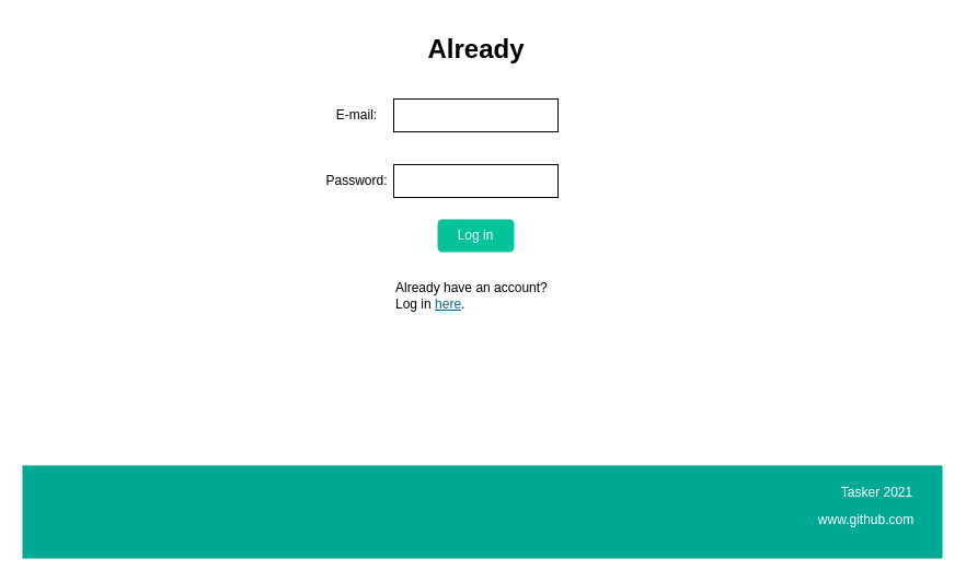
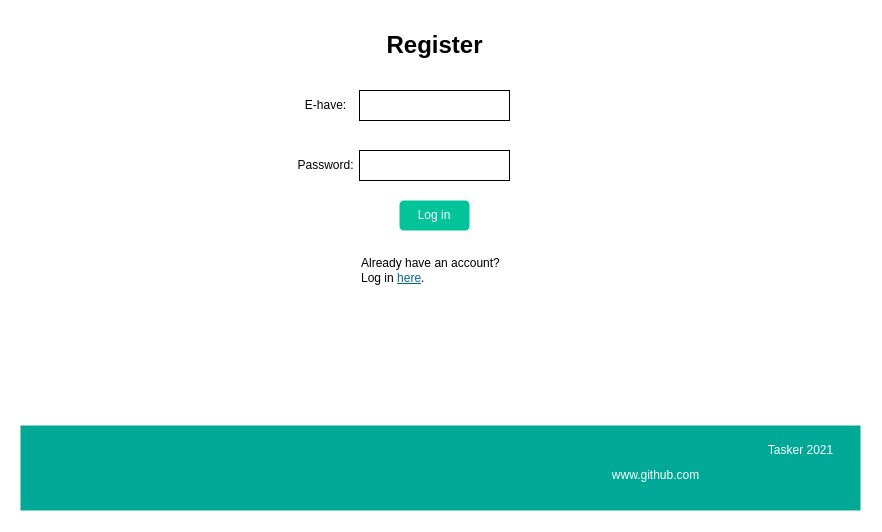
  <mxCell id="0" />
  <mxCell id="1" parent="0" />
  <mxCell id="2" value="" style="rounded=0;whiteSpace=wrap;html=1;align=left;" parent="1" vertex="1"><mxGeometry x="359" y="90" width="150" height="30" as="geometry" /></mxCell>
- <mxCell id="3" value="E-mail:" style="text;html=1;align=center;verticalAlign=middle;resizable=0;points=[];autosize=1;" parent="1" vertex="1"><mxGeometry x="300" y="95" width="50" height="20" as="geometry" /></mxCell>
- <mxCell id="4" value="&lt;h1&gt;Already&lt;/h1&gt;" style="text;html=1;align=center;verticalAlign=middle;resizable=0;points=[];autosize=1;" parent="1" vertex="1"><mxGeometry x="379" y="20" width="110" height="50" as="geometry" /></mxCell>
+ <mxCell id="3" value="E-have:" style="text;html=1;align=center;verticalAlign=middle;resizable=0;points=[];autosize=1;" parent="1" vertex="1"><mxGeometry x="300" y="95" width="50" height="20" as="geometry" /></mxCell>
+ <mxCell id="4" value="&lt;h1&gt;Register&lt;/h1&gt;" style="text;html=1;align=center;verticalAlign=middle;resizable=0;points=[];autosize=1;" parent="1" vertex="1"><mxGeometry x="379" y="20" width="110" height="50" as="geometry" /></mxCell>
  <mxCell id="5" value="" style="rounded=0;whiteSpace=wrap;html=1;align=left;" parent="1" vertex="1"><mxGeometry x="359" y="150" width="150" height="30" as="geometry" /></mxCell>
  <mxCell id="6" value="Password:" style="text;html=1;align=center;verticalAlign=middle;resizable=0;points=[];autosize=1;" parent="1" vertex="1"><mxGeometry x="290" y="155" width="70" height="20" as="geometry" /></mxCell>
  <mxCell id="7" value="Already have an account?&lt;br&gt;Log in&amp;nbsp;&lt;font color=&quot;#05668d&quot;&gt;&lt;u&gt;here&lt;/u&gt;&lt;/font&gt;." style="rounded=0;whiteSpace=wrap;html=1;align=left;strokeColor=none;fillColor=none;" parent="1" vertex="1"><mxGeometry x="359" y="240" width="181" height="60" as="geometry" /></mxCell>
  <mxCell id="8" value="&lt;font color=&quot;#ffffff&quot;&gt;Log in&lt;/font&gt;" style="rounded=1;whiteSpace=wrap;html=1;glass=0;fillColor=#02c39a;strokeColor=none;" parent="1" vertex="1"><mxGeometry x="399" y="200" width="70" height="30" as="geometry" /></mxCell>
  <mxCell id="9" value="" style="rounded=0;whiteSpace=wrap;html=1;fillColor=#00A896;strokeColor=none;align=left;verticalAlign=bottom;" vertex="1" parent="1"><mxGeometry y="425" width="840" height="85" as="geometry" x="20" /></mxCell>
  <mxCell id="10" value="&lt;font color=&quot;#ffffff&quot;&gt;Tasker 2021&lt;/font&gt;" style="text;html=1;align=center;verticalAlign=middle;resizable=0;points=[];autosize=1;" vertex="1" parent="1"><mxGeometry x="760" y="440" width="80" height="20" as="geometry" /></mxCell>
- <mxCell id="11" value="&lt;font color=&quot;#ffffff&quot;&gt;www.github.com&lt;/font&gt;" style="text;html=1;align=center;verticalAlign=middle;resizable=0;points=[];autosize=1;" vertex="1" parent="1"><mxGeometry x="740" y="465" width="100" height="20" as="geometry" /></mxCell>
+ <mxCell id="11" value="&lt;font color=&quot;#ffffff&quot;&gt;www.github.com&lt;/font&gt;" style="text;html=1;align=center;verticalAlign=middle;resizable=0;points=[];autosize=1;" vertex="1" parent="1"><mxGeometry x="605" y="465" width="100" height="20" as="geometry" /></mxCell>
